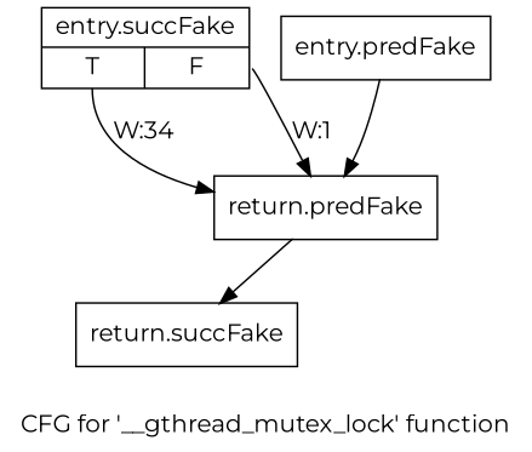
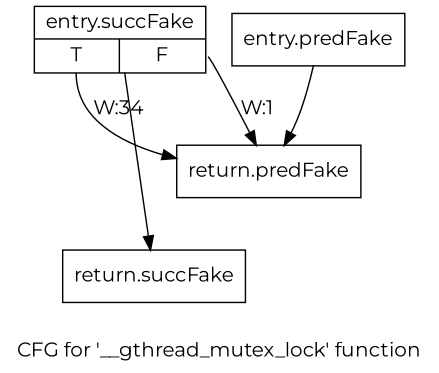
  digraph {
    fontname=Montserrat
    label="CFG for '__gthread_mutex_lock' function"
    node [fontname=Montserrat shape=record filename="/tools/Xilinx/Vitis_HLS/2023.1/tps/lnx64/gcc-8.3.0/lib/gcc/x86_64-pc-linux-gnu/8.3.0/../../../../include/c++/8.3.0/x86_64-pc-linux-gnu/bits/gthr-default.h" linenumber=751]
    edge [execusionnum=33 filename="/tools/Xilinx/Vitis_HLS/2023.1/tps/lnx64/gcc-8.3.0/lib/gcc/x86_64-pc-linux-gnu/8.3.0/../../../../include/c++/8.3.0/x86_64-pc-linux-gnu/bits/gthr-default.h" fontname=Montserrat]
    n1 [label="{entry.predFake}" filename="" linenumber=""]
    n2 [label="{return.predFake}"]
    n3 [label="{entry.succFake|{<s0>T|<s1>F}}" linenumber=747]
    n4 [label="{return.succFake}"]
    n1 -> n2
-   n2 -> n4
+   n3 -> n4
    n3 -> n2 [label="W:34" tailport=s0]
    n3 -> n2 [execusionnum=0 label="W:1" tailport=s1]
  }
